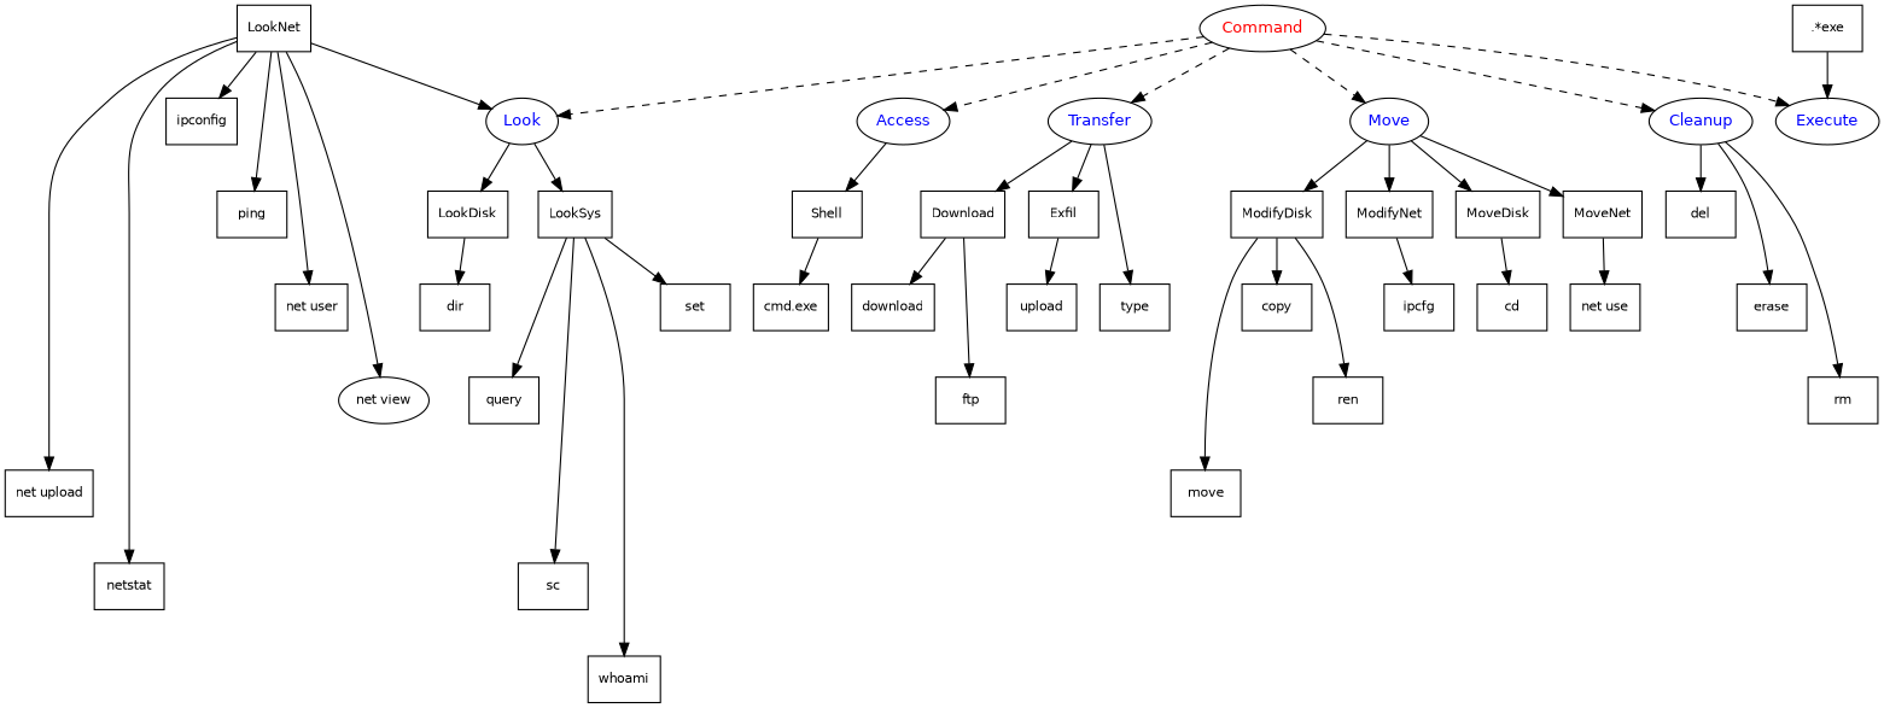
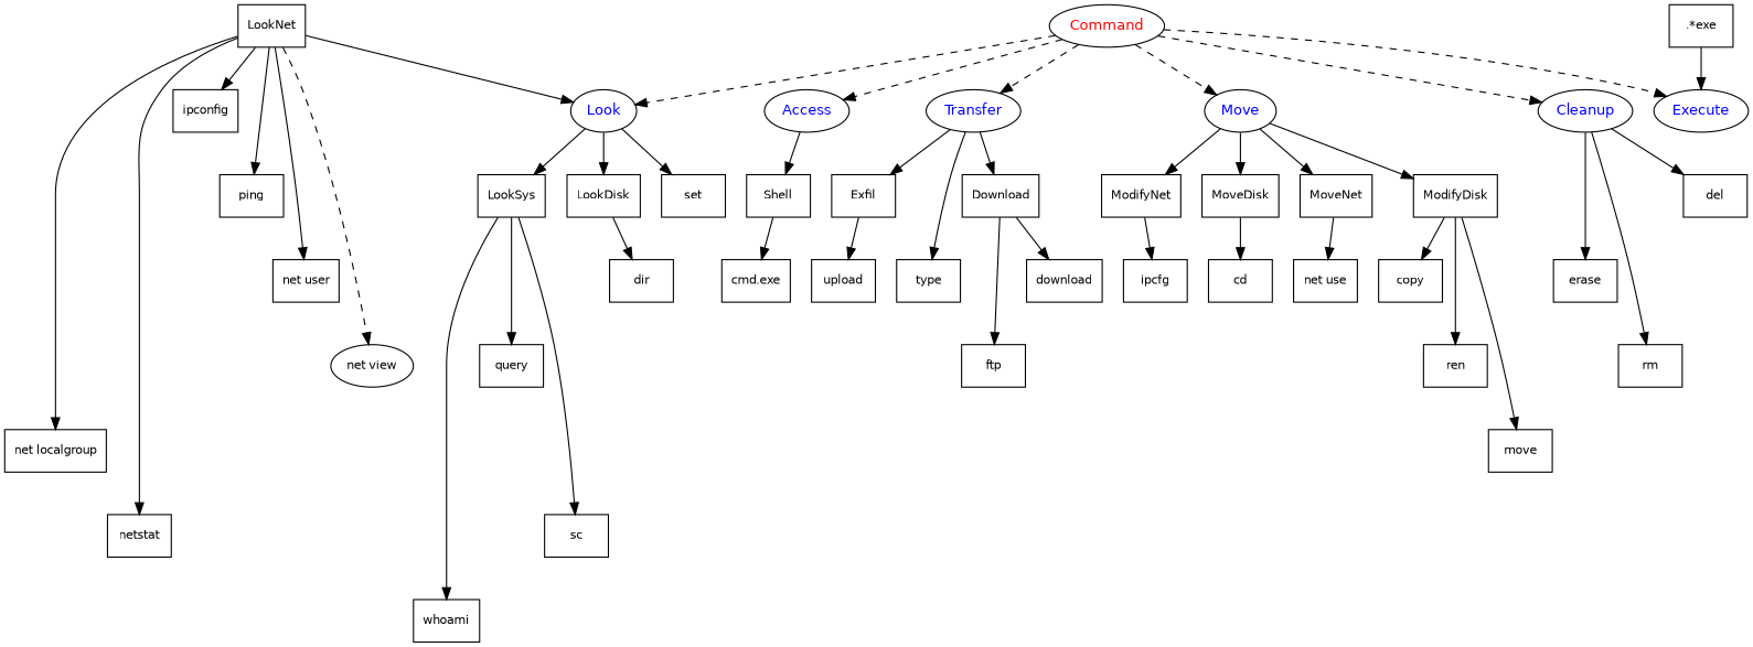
  digraph {
    node [fontcolor=black fontname=Helvetica fontsize=10 shape=box]
    edge [color=black style=solid]
    Access [fontcolor=blue fontsize=12 shape=oval]
    Look [fontcolor=blue fontsize=12 shape=oval]
    Transfer [fontcolor=blue fontsize=12 shape=oval]
    Move [fontcolor=blue fontsize=12 shape=oval]
    Execute [fontcolor=blue fontsize=12 shape=oval]
    Cleanup [fontcolor=blue fontsize=12 shape=oval]
    Shell
    LookSys
    LookDisk
    Download
    Exfil
    type
    MoveDisk
    MoveNet
    ModifyDisk
    ModifyNet
    del
    erase
    rm
    "cmd.exe"
    set
    query
    sc
    whoami
    dir
    LookNet
    ipconfig
    ping
    "net user"
    "net view" [shape=ellipse]
-   "net localgroup" [label="net upload"]
+   "net localgroup"
    netstat
    download
    ftp
    upload
    cd
    "net use"
    copy
    ren
    move
    ipcfg
    ".*exe"
    Command [fontcolor=red fontsize=12 shape=oval]
    subgraph sub_1 {
      rank=same
      Access
      Look
      Transfer
      Move
      Execute
      Cleanup
    }
    Access -> Shell
    Look -> LookSys
    Look -> LookDisk
    Transfer -> Download
    Transfer -> Exfil
    Transfer -> type [minlen=2]
    Move -> MoveDisk
    Move -> MoveNet
    Move -> ModifyDisk
    Move -> ModifyNet
    Cleanup -> del [minlen=1]
    Cleanup -> erase [minlen=2]
    Cleanup -> rm [minlen=3]
    Shell -> "cmd.exe" [minlen=1]
-   LookSys -> set [minlen=1]
+   Look -> set [minlen=1]
    LookSys -> query [minlen=2]
    LookSys -> sc [minlen=4]
    LookSys -> whoami [minlen=5]
    LookDisk -> dir [minlen=1]
    Download -> download [minlen=1]
    Download -> ftp [minlen=2]
    Exfil -> upload [minlen=1]
    MoveDisk -> cd [minlen=1]
    MoveNet -> "net use" [minlen=1]
    ModifyDisk -> copy [minlen=1]
    ModifyDisk -> ren [minlen=2]
    ModifyDisk -> move [minlen=3]
    ModifyNet -> ipcfg [minlen=1]
    LookNet -> Look
    LookNet -> ipconfig [minlen=1]
    LookNet -> ping [minlen=2]
    LookNet -> "net user" [minlen=3]
-   LookNet -> "net view" [minlen=4]
+   LookNet -> "net view" [minlen=4 style=dashed]
    LookNet -> "net localgroup" [minlen=5]
    LookNet -> netstat [minlen=6]
    ".*exe" -> Execute [minlen=1]
    Command -> Access [style=dashed]
    Command -> Look [style=dashed]
    Command -> Transfer [style=dashed]
    Command -> Move [style=dashed]
    Command -> Execute [style=dashed]
    Command -> Cleanup [style=dashed]
  }
